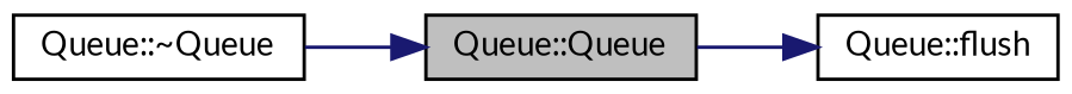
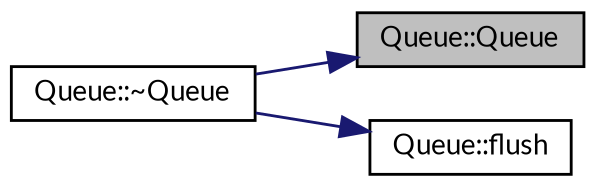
  digraph {
    fontname=Lato
    rankdir=LR
    node [color=black fillcolor=white fontname=Lato fontsize=10 shape=record style=filled]
    edge [color=midnightblue fontname=Lato fontsize=10 labelfontname=Helvetica labelfontsize=10 style=solid]
    n1 [fillcolor=grey75 fontcolor=black height=0.2 label="Queue::Queue" width=0.4]
    n2 [height=0.2 label="Queue::flush" width=0.4]
    n3 [height=0.2 label="Queue::~Queue" width=0.4]
-   n1 -> n2
+   n3 -> n2
    n3 -> n1
  }
